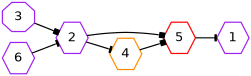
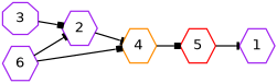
  digraph {
    rankdir=LR
    node [color=purple fillcolor=white fontname="Bitstream Vera Sans" fontsize=22.00 shape=hexagon style="bold,filled"]
    edge [arrowhead=box style=bold]
    5 [color=red]
    2
    4 [color=darkorange]
    1
    3 [shape=octagon]
    6
    5 -> 1 [arrowhead=tee]
-   2 -> 5
    2 -> 4 [arrowhead=tee]
    4 -> 5
    3 -> 2
    6 -> 2 [arrowhead=tee]
+   6 -> 4
  }
